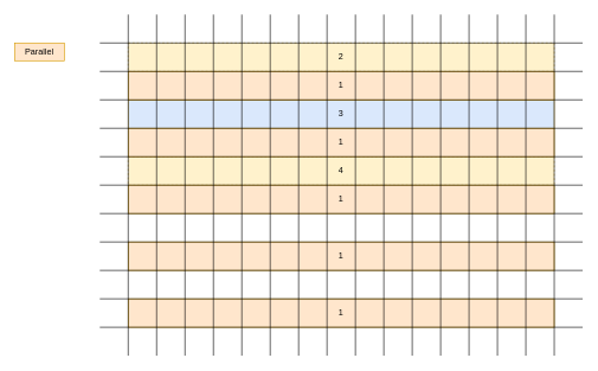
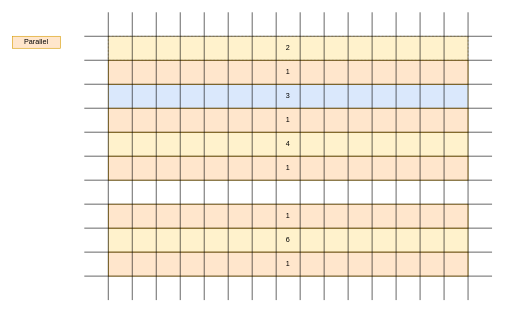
  <mxCell id="0" />
  <mxCell id="1" parent="0" />
  <mxCell id="2" value="2" style="rounded=0;whiteSpace=wrap;html=1;fillColor=#fff2cc;strokeColor=#d6b656;dashed=1;" vertex="1" parent="1"><mxGeometry x="180" y="60" width="600" height="40" as="geometry" /></mxCell>
  <mxCell id="3" value="3" style="rounded=0;whiteSpace=wrap;html=1;fillColor=#dae8fc;strokeColor=#d6b656;" vertex="1" parent="1"><mxGeometry x="180" y="140" width="600" height="40" as="geometry" /></mxCell>
- <mxCell id="4" value="4" style="rounded=0;whiteSpace=wrap;html=1;fillColor=#fff2cc;strokeColor=#d6b656;dashed=1;" vertex="1" parent="1"><mxGeometry x="180" y="220" width="600" height="40" as="geometry" /></mxCell>
+ <mxCell id="4" value="4" style="rounded=0;whiteSpace=wrap;html=1;fillColor=#fff2cc;strokeColor=#d6b656;" vertex="1" parent="1"><mxGeometry x="180" y="220" width="600" height="40" as="geometry" /></mxCell>
+ <mxCell id="5" value="&lt;span style=&quot;font-weight: normal&quot;&gt;6&lt;/span&gt;" style="rounded=0;whiteSpace=wrap;html=1;fontStyle=1;fillColor=#fff2cc;strokeColor=#d6b656;" vertex="1" parent="1"><mxGeometry x="180" y="380" width="600" height="40" as="geometry" /></mxCell>
  <mxCell id="6" value="1" style="rounded=0;whiteSpace=wrap;html=1;fillColor=#ffe6cc;strokeColor=#d79b00;" vertex="1" parent="1"><mxGeometry x="180" y="100" width="600" height="40" as="geometry" /></mxCell>
  <mxCell id="7" value="1" style="rounded=0;whiteSpace=wrap;html=1;fillColor=#ffe6cc;strokeColor=#d79b00;" vertex="1" parent="1"><mxGeometry x="180" y="180" width="600" height="40" as="geometry" /></mxCell>
  <mxCell id="8" value="1" style="rounded=0;whiteSpace=wrap;html=1;fillColor=#ffe6cc;strokeColor=#d79b00;" vertex="1" parent="1"><mxGeometry x="180" y="260" width="600" height="40" as="geometry" /></mxCell>
  <mxCell id="9" value="1" style="rounded=0;whiteSpace=wrap;html=1;fillColor=#ffe6cc;strokeColor=#d79b00;" vertex="1" parent="1"><mxGeometry x="180" y="340" width="600" height="40" as="geometry" /></mxCell>
  <mxCell id="10" value="&lt;span style=&quot;font-weight: normal&quot;&gt;1&lt;/span&gt;" style="rounded=0;whiteSpace=wrap;html=1;fontStyle=1;fillColor=#ffe6cc;strokeColor=#d79b00;" vertex="1" parent="1"><mxGeometry x="180" y="420" width="600" height="40" as="geometry" /></mxCell>
  <mxCell id="11" value="" style="endArrow=none;html=1;rounded=0;" edge="1" parent="1"><mxGeometry width="50" height="50" relative="1" as="geometry"><mxPoint y="500" as="sourcePoint" x="220" /><mxPoint y="20" as="targetPoint" x="220" /></mxGeometry></mxCell>
  <mxCell id="12" value="" style="endArrow=none;html=1;rounded=0;" edge="1" parent="1"><mxGeometry width="50" height="50" relative="1" as="geometry"><mxPoint x="260" y="500" as="sourcePoint" /><mxPoint x="260" y="20" as="targetPoint" /></mxGeometry></mxCell>
  <mxCell id="13" value="" style="endArrow=none;html=1;rounded=0;" edge="1" parent="1"><mxGeometry width="50" height="50" relative="1" as="geometry"><mxPoint x="500" y="500" as="sourcePoint" /><mxPoint x="500" y="20" as="targetPoint" /></mxGeometry></mxCell>
  <mxCell id="14" value="" style="endArrow=none;html=1;rounded=0;" edge="1" parent="1"><mxGeometry width="50" height="50" relative="1" as="geometry"><mxPoint x="540" y="500" as="sourcePoint" /><mxPoint x="540" y="20" as="targetPoint" /></mxGeometry></mxCell>
  <mxCell id="15" value="" style="endArrow=none;html=1;rounded=0;" edge="1" parent="1"><mxGeometry width="50" height="50" relative="1" as="geometry"><mxPoint x="580" y="500" as="sourcePoint" /><mxPoint x="580" y="20" as="targetPoint" /></mxGeometry></mxCell>
  <mxCell id="16" value="" style="endArrow=none;html=1;rounded=0;" edge="1" parent="1"><mxGeometry width="50" height="50" relative="1" as="geometry"><mxPoint x="620" y="500" as="sourcePoint" /><mxPoint x="620" y="20" as="targetPoint" /></mxGeometry></mxCell>
  <mxCell id="17" value="" style="endArrow=none;html=1;rounded=0;" edge="1" parent="1"><mxGeometry width="50" height="50" relative="1" as="geometry"><mxPoint x="660" y="500" as="sourcePoint" /><mxPoint x="660" y="20" as="targetPoint" /></mxGeometry></mxCell>
  <mxCell id="18" value="" style="endArrow=none;html=1;rounded=0;" edge="1" parent="1"><mxGeometry width="50" height="50" relative="1" as="geometry"><mxPoint x="700" y="500" as="sourcePoint" /><mxPoint x="700" y="20" as="targetPoint" /></mxGeometry></mxCell>
  <mxCell id="19" value="" style="endArrow=none;html=1;rounded=0;" edge="1" parent="1"><mxGeometry width="50" height="50" relative="1" as="geometry"><mxPoint x="740" y="500" as="sourcePoint" /><mxPoint x="740" y="20" as="targetPoint" /></mxGeometry></mxCell>
  <mxCell id="20" value="" style="endArrow=none;html=1;rounded=0;" edge="1" parent="1"><mxGeometry width="50" height="50" relative="1" as="geometry"><mxPoint x="780" y="500" as="sourcePoint" /><mxPoint x="780" y="20" as="targetPoint" /></mxGeometry></mxCell>
  <mxCell id="21" value="" style="endArrow=none;html=1;rounded=0;" edge="1" parent="1"><mxGeometry width="50" height="50" relative="1" as="geometry"><mxPoint x="180" y="500" as="sourcePoint" /><mxPoint x="180" y="20" as="targetPoint" /></mxGeometry></mxCell>
  <mxCell id="22" value="" style="endArrow=none;html=1;rounded=0;" edge="1" parent="1"><mxGeometry width="50" height="50" relative="1" as="geometry"><mxPoint x="300" y="500" as="sourcePoint" /><mxPoint x="300" y="20" as="targetPoint" /></mxGeometry></mxCell>
  <mxCell id="23" value="" style="endArrow=none;html=1;rounded=0;" edge="1" parent="1"><mxGeometry width="50" height="50" relative="1" as="geometry"><mxPoint x="340" y="500" as="sourcePoint" /><mxPoint x="340" y="20" as="targetPoint" /></mxGeometry></mxCell>
  <mxCell id="24" value="" style="endArrow=none;html=1;rounded=0;" edge="1" parent="1"><mxGeometry width="50" height="50" relative="1" as="geometry"><mxPoint x="380" y="500" as="sourcePoint" /><mxPoint x="380" y="20" as="targetPoint" /></mxGeometry></mxCell>
  <mxCell id="25" value="" style="endArrow=none;html=1;rounded=0;" edge="1" parent="1"><mxGeometry width="50" height="50" relative="1" as="geometry"><mxPoint x="420" y="500" as="sourcePoint" /><mxPoint x="420" y="20" as="targetPoint" /></mxGeometry></mxCell>
  <mxCell id="26" value="" style="endArrow=none;html=1;rounded=0;" edge="1" parent="1"><mxGeometry width="50" height="50" relative="1" as="geometry"><mxPoint x="460" y="500" as="sourcePoint" /><mxPoint x="460" y="20" as="targetPoint" /></mxGeometry></mxCell>
  <mxCell id="27" value="" style="endArrow=none;html=1;rounded=0;" edge="1" parent="1"><mxGeometry width="50" height="50" relative="1" as="geometry"><mxPoint x="140" y="60" as="sourcePoint" /><mxPoint x="820" y="60" as="targetPoint" /></mxGeometry></mxCell>
  <mxCell id="28" value="" style="endArrow=none;html=1;rounded=0;" edge="1" parent="1"><mxGeometry width="50" height="50" relative="1" as="geometry"><mxPoint x="140" y="100" as="sourcePoint" /><mxPoint x="820" y="100" as="targetPoint" /></mxGeometry></mxCell>
  <mxCell id="29" value="" style="endArrow=none;html=1;rounded=0;" edge="1" parent="1"><mxGeometry width="50" height="50" relative="1" as="geometry"><mxPoint x="140" y="140" as="sourcePoint" /><mxPoint x="820" y="140" as="targetPoint" /></mxGeometry></mxCell>
  <mxCell id="30" value="" style="endArrow=none;html=1;rounded=0;" edge="1" parent="1"><mxGeometry width="50" height="50" relative="1" as="geometry"><mxPoint x="140" y="180" as="sourcePoint" /><mxPoint x="820" y="180" as="targetPoint" /></mxGeometry></mxCell>
  <mxCell id="31" value="" style="endArrow=none;html=1;rounded=0;" edge="1" parent="1"><mxGeometry width="50" height="50" relative="1" as="geometry"><mxPoint x="140" y="220" as="sourcePoint" /><mxPoint x="820" y="220" as="targetPoint" /></mxGeometry></mxCell>
  <mxCell id="32" value="" style="endArrow=none;html=1;rounded=0;" edge="1" parent="1"><mxGeometry width="50" height="50" relative="1" as="geometry"><mxPoint x="140" y="260" as="sourcePoint" /><mxPoint x="820" y="260" as="targetPoint" /></mxGeometry></mxCell>
  <mxCell id="33" value="" style="endArrow=none;html=1;rounded=0;" edge="1" parent="1"><mxGeometry width="50" height="50" relative="1" as="geometry"><mxPoint x="140" y="300" as="sourcePoint" /><mxPoint x="820" y="300" as="targetPoint" /></mxGeometry></mxCell>
  <mxCell id="34" value="" style="endArrow=none;html=1;rounded=0;" edge="1" parent="1"><mxGeometry width="50" height="50" relative="1" as="geometry"><mxPoint x="140" y="340" as="sourcePoint" /><mxPoint x="820" y="340" as="targetPoint" /></mxGeometry></mxCell>
  <mxCell id="35" value="" style="endArrow=none;html=1;rounded=0;" edge="1" parent="1"><mxGeometry width="50" height="50" relative="1" as="geometry"><mxPoint x="140" y="380" as="sourcePoint" /><mxPoint x="820" y="380" as="targetPoint" /></mxGeometry></mxCell>
  <mxCell id="36" value="" style="endArrow=none;html=1;rounded=0;" edge="1" parent="1"><mxGeometry width="50" height="50" relative="1" as="geometry"><mxPoint x="140" y="460" as="sourcePoint" /><mxPoint x="820" y="460" as="targetPoint" /></mxGeometry></mxCell>
  <mxCell id="37" value="" style="endArrow=none;html=1;rounded=0;" edge="1" parent="1"><mxGeometry width="50" height="50" relative="1" as="geometry"><mxPoint x="140" y="420" as="sourcePoint" /><mxPoint x="820" y="420" as="targetPoint" /></mxGeometry></mxCell>
- <mxCell id="38" value="Parallel" style="text;html=1;strokeColor=#d79b00;fillColor=#ffe6cc;align=center;verticalAlign=middle;whiteSpace=wrap;rounded=0;" vertex="1" parent="1"><mxGeometry x="20" y="60" width="70" height="25" as="geometry" /></mxCell>
+ <mxCell id="38" value="Parallel" style="text;html=1;strokeColor=#d79b00;fillColor=#ffe6cc;align=center;verticalAlign=middle;whiteSpace=wrap;rounded=0;" vertex="1" parent="1"><mxGeometry x="20" y="60" width="80" height="20" as="geometry" /></mxCell>
